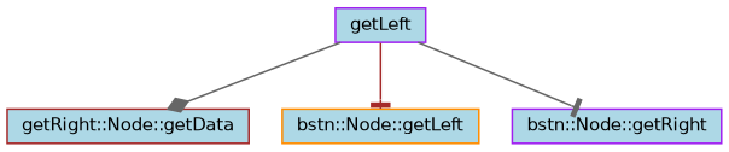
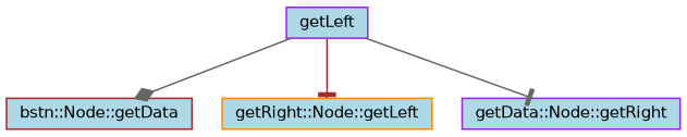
  digraph {
    rankdir=TB
    node [color=purple fillcolor=lightblue fontname=Helvetica fontsize=10 shape=record style=filled]
    edge [arrowhead=tee color=gray40 fontname=Helvetica fontsize=10 labelfontname=Helvetica labelfontsize=10 style=solid]
    n1 [fontcolor=black height=0.2 label=getLeft width=0.4]
-   n2 [color=brown height=0.2 label="getRight::Node::getData" width=0.4]
-   n3 [color=darkorange height=0.2 label="bstn::Node::getLeft" width=0.4]
-   n4 [height=0.2 label="bstn::Node::getRight" width=0.4]
+   n2 [color=brown height=0.2 label="bstn::Node::getData" width=0.4]
+   n3 [color=darkorange height=0.2 label="getRight::Node::getLeft" width=0.4]
+   n4 [height=0.2 label="getData::Node::getRight" width=0.4]
    n1 -> n2 [arrowhead=diamond]
    n1 -> n3 [color=brown]
    n1 -> n4
  }
